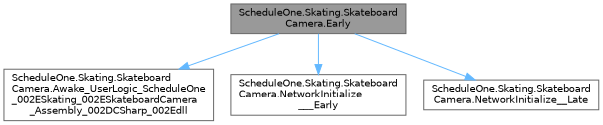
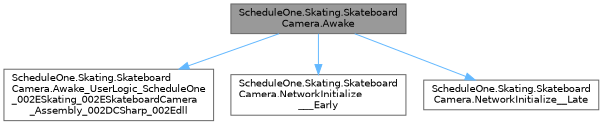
  digraph {
    rankdir=TB
    node [color=grey40 fillcolor=white fontname=Helvetica fontsize=10 shape=box style=filled]
    edge [color=steelblue1 fontname=Helvetica fontsize=10 labelfontname=Helvetica labelfontsize=10 style=solid]
-   n1 [color=gray40 fillcolor=grey60 fontcolor=black height=0.2 label="ScheduleOne.Skating.Skateboard\lCamera.Early" width=0.4]
+   n1 [color=gray40 fillcolor=grey60 fontcolor=black height=0.2 label="ScheduleOne.Skating.Skateboard\lCamera.Awake" width=0.4]
    n2 [height=0.2 label="ScheduleOne.Skating.Skateboard\lCamera.Awake_UserLogic_ScheduleOne\l_002ESkating_002ESkateboardCamera\l_Assembly_002DCSharp_002Edll" width=0.4]
    n3 [height=0.2 label="ScheduleOne.Skating.Skateboard\lCamera.NetworkInitialize\l___Early" width=0.4]
    n4 [height=0.2 label="ScheduleOne.Skating.Skateboard\lCamera.NetworkInitialize__Late" width=0.4]
    n1 -> n2
    n1 -> n3
    n1 -> n4
  }
